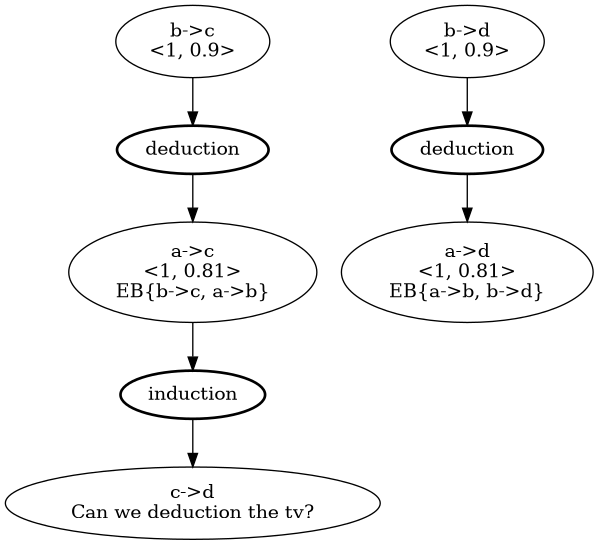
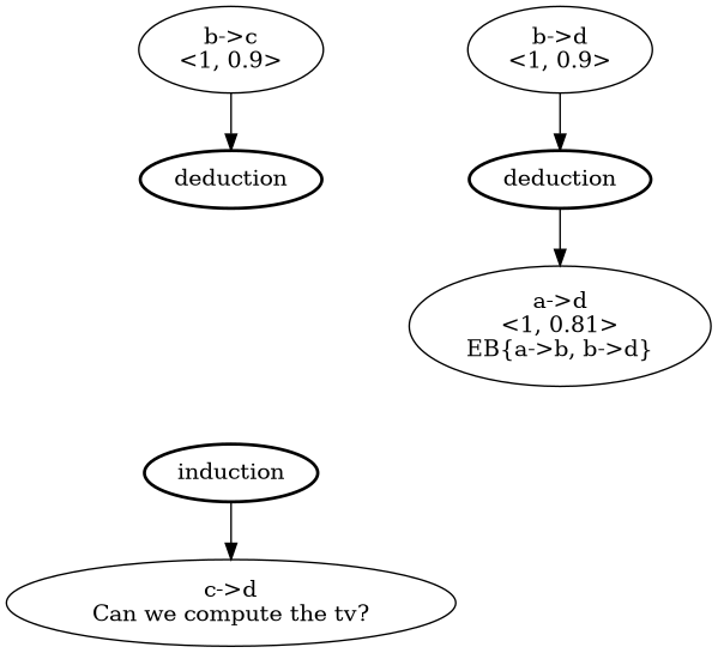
  digraph {
    n1 [label=deduction penwidth=2]
-   n2 [label="a->c\n<1, 0.81>\nEB{b->c, a->b}"]
    n3 [label=deduction penwidth=2]
    n4 [label="a->d\n<1, 0.81>\nEB{a->b, b->d}"]
    n5 [label="b->c\n<1, 0.9>"]
    n6 [label="b->d\n<1, 0.9>"]
    n7 [label=induction penwidth=2]
-   n8 [label="c->d\nCan we deduction the tv?"]
-   n1 -> n2
-   n2 -> n7
+   n8 [label="c->d\nCan we compute the tv?"]
    n3 -> n4
    n5 -> n1
    n6 -> n3
    n7 -> n8
  }
